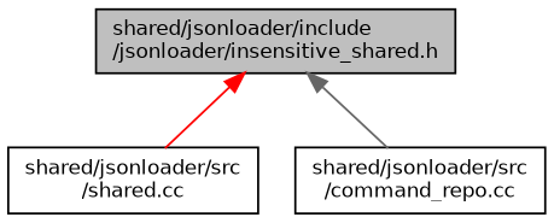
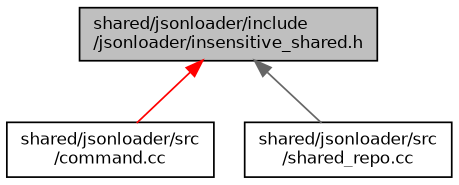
  digraph {
    fontname="DejaVu Sans"
    node [color=black fillcolor=white fontname="DejaVu Sans" fontsize=10 shape=record style=filled]
    edge [dir=back fontname="DejaVu Sans" fontsize=10 labelfontname=Helvetica labelfontsize=10 style=solid]
    n1 [fillcolor=grey75 fontcolor=black height=0.2 label="shared/jsonloader/include\l/jsonloader/insensitive_shared.h" width=0.4]
-   n2 [height=0.2 label="shared/jsonloader/src\l/shared.cc" width=0.4]
-   n3 [height=0.2 label="shared/jsonloader/src\l/command_repo.cc" width=0.4]
+   n2 [height=0.2 label="shared/jsonloader/src\l/command.cc" width=0.4]
+   n3 [height=0.2 label="shared/jsonloader/src\l/shared_repo.cc" width=0.4]
    n1 -> n2 [color=red]
    n1 -> n3 [color=gray40]
  }
